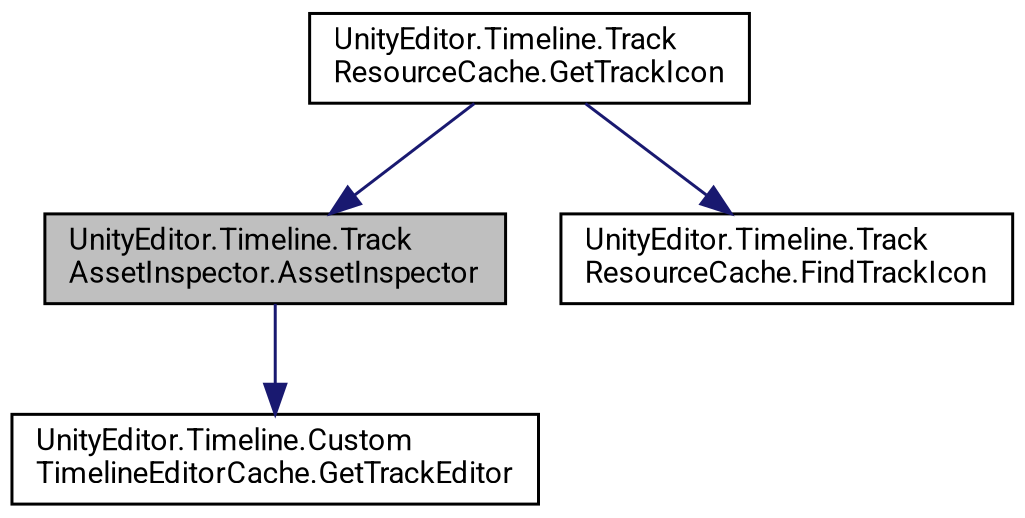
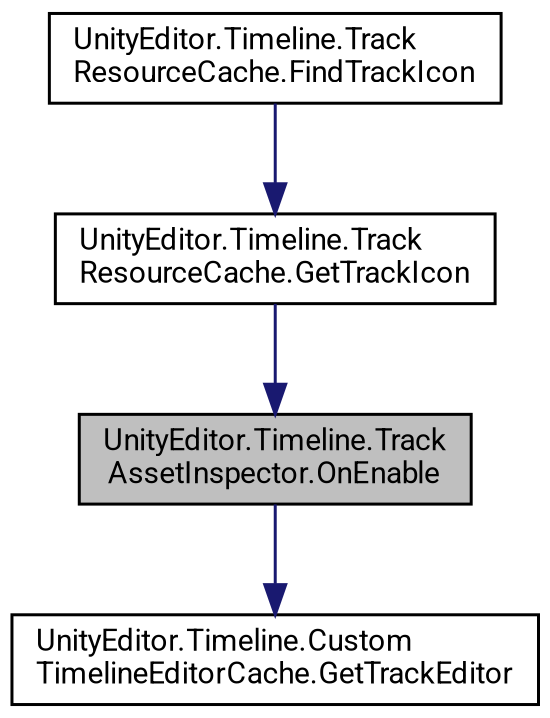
  digraph {
    fontname=Roboto
    rankdir=TB
    node [color=black fillcolor=white fontname=Roboto fontsize=10 shape=record style=filled]
    edge [color=midnightblue fontname=Roboto fontsize=10 labelfontname=Helvetica labelfontsize=10 style=solid]
-   n1 [fillcolor=grey75 fontcolor=black height=0.2 label="UnityEditor.Timeline.Track\lAssetInspector.AssetInspector" width=0.4]
+   n1 [fillcolor=grey75 fontcolor=black height=0.2 label="UnityEditor.Timeline.Track\lAssetInspector.OnEnable" width=0.4]
    n2 [height=0.2 label="UnityEditor.Timeline.Custom\lTimelineEditorCache.GetTrackEditor" width=0.4]
    n3 [height=0.2 label="UnityEditor.Timeline.Track\lResourceCache.GetTrackIcon" width=0.4]
    n4 [height=0.2 label="UnityEditor.Timeline.Track\lResourceCache.FindTrackIcon" width=0.4]
    n1 -> n2
    n3 -> n1
-   n3 -> n4
+   n4 -> n3
  }
